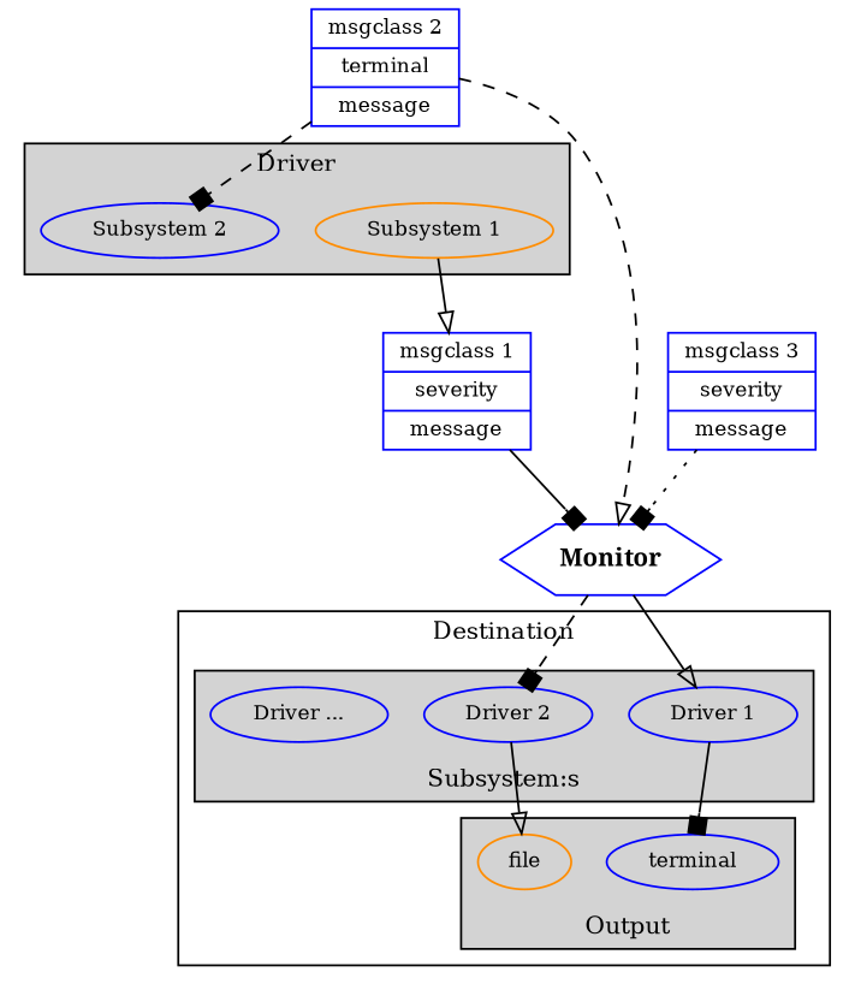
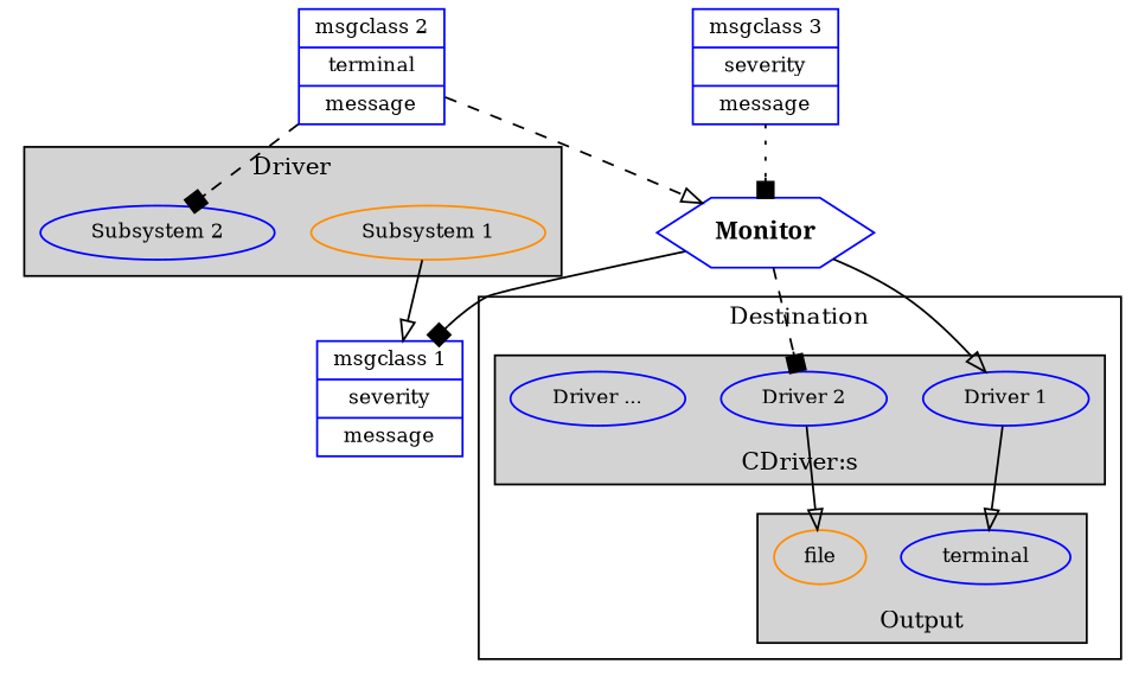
  digraph {
    fontsize=12
    rankdir=TD
    node [color=blue fontsize=10]
    edge [arrowhead=box]
    n1 [color=darkorange height=.0 label="Subsystem 1" width=0]
    n2 [height=.0 label="Subsystem 2" width=0]
    n3 [height=.0 label="Driver 1" width=0]
    n4 [height=.0 label="Driver 2" width=0]
    n5 [height=.0 label="Driver ..." width=0]
    terminal [height=.0 width=0]
    file [color=darkorange height=.0 width=0]
    n8 [height=.0 label="{msgclass 1|severity|message}" shape=record width=0]
    n9 [fontname=BOLD fontsize=12 height=.0 label=Monitor shape=hexagon width=0]
    n10 [height=.0 label="{msgclass 2|terminal|message}" shape=record width=0]
    n11 [height=.0 label="{msgclass 3|severity|message}" shape=record width=0]
    subgraph cluster_1 {
      fillcolor=lightgray
      label=Driver
      labelloc=t
      style=filled
      n1
      n2
    }
    subgraph cluster_2 {
      label=Destination
      labelloc=t
      subgraph cluster_3 {
        fillcolor=lightgray
-       label="Subsystem:s"
+       label="CDriver:s"
        labelloc=b
        style=filled
        n3
        n4
        n5
      }
      subgraph cluster_4 {
        fillcolor=lightgray
        label=Output
        labelloc=b
        style=filled
        terminal
        file
      }
    }
    n1 -> n8 [arrowhead=onormal]
-   n3 -> terminal
+   n3 -> terminal [arrowhead=onormal]
    n4 -> file [arrowhead=onormal style=solid]
-   n8 -> n9
+   n9 -> n8
    n9 -> n3 [arrowhead=onormal]
    n9 -> n4 [style=dashed]
    n10 -> n2 [style=dashed]
    n10 -> n9 [arrowhead=onormal style=dashed]
    n11 -> n9 [style=dotted]
  }
